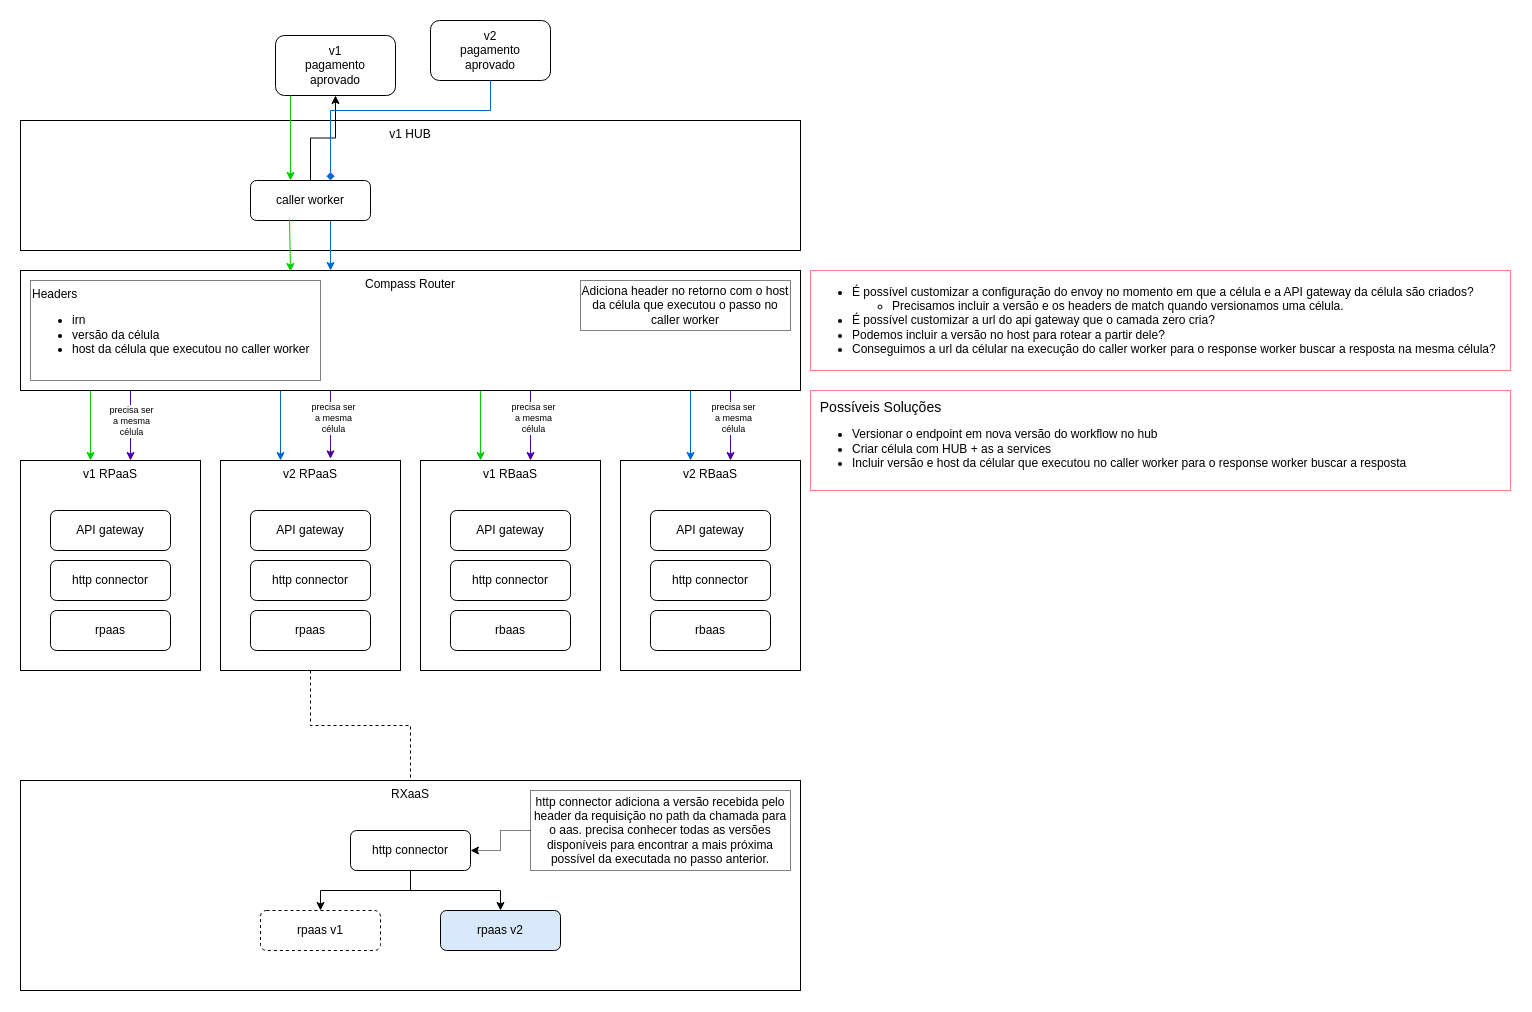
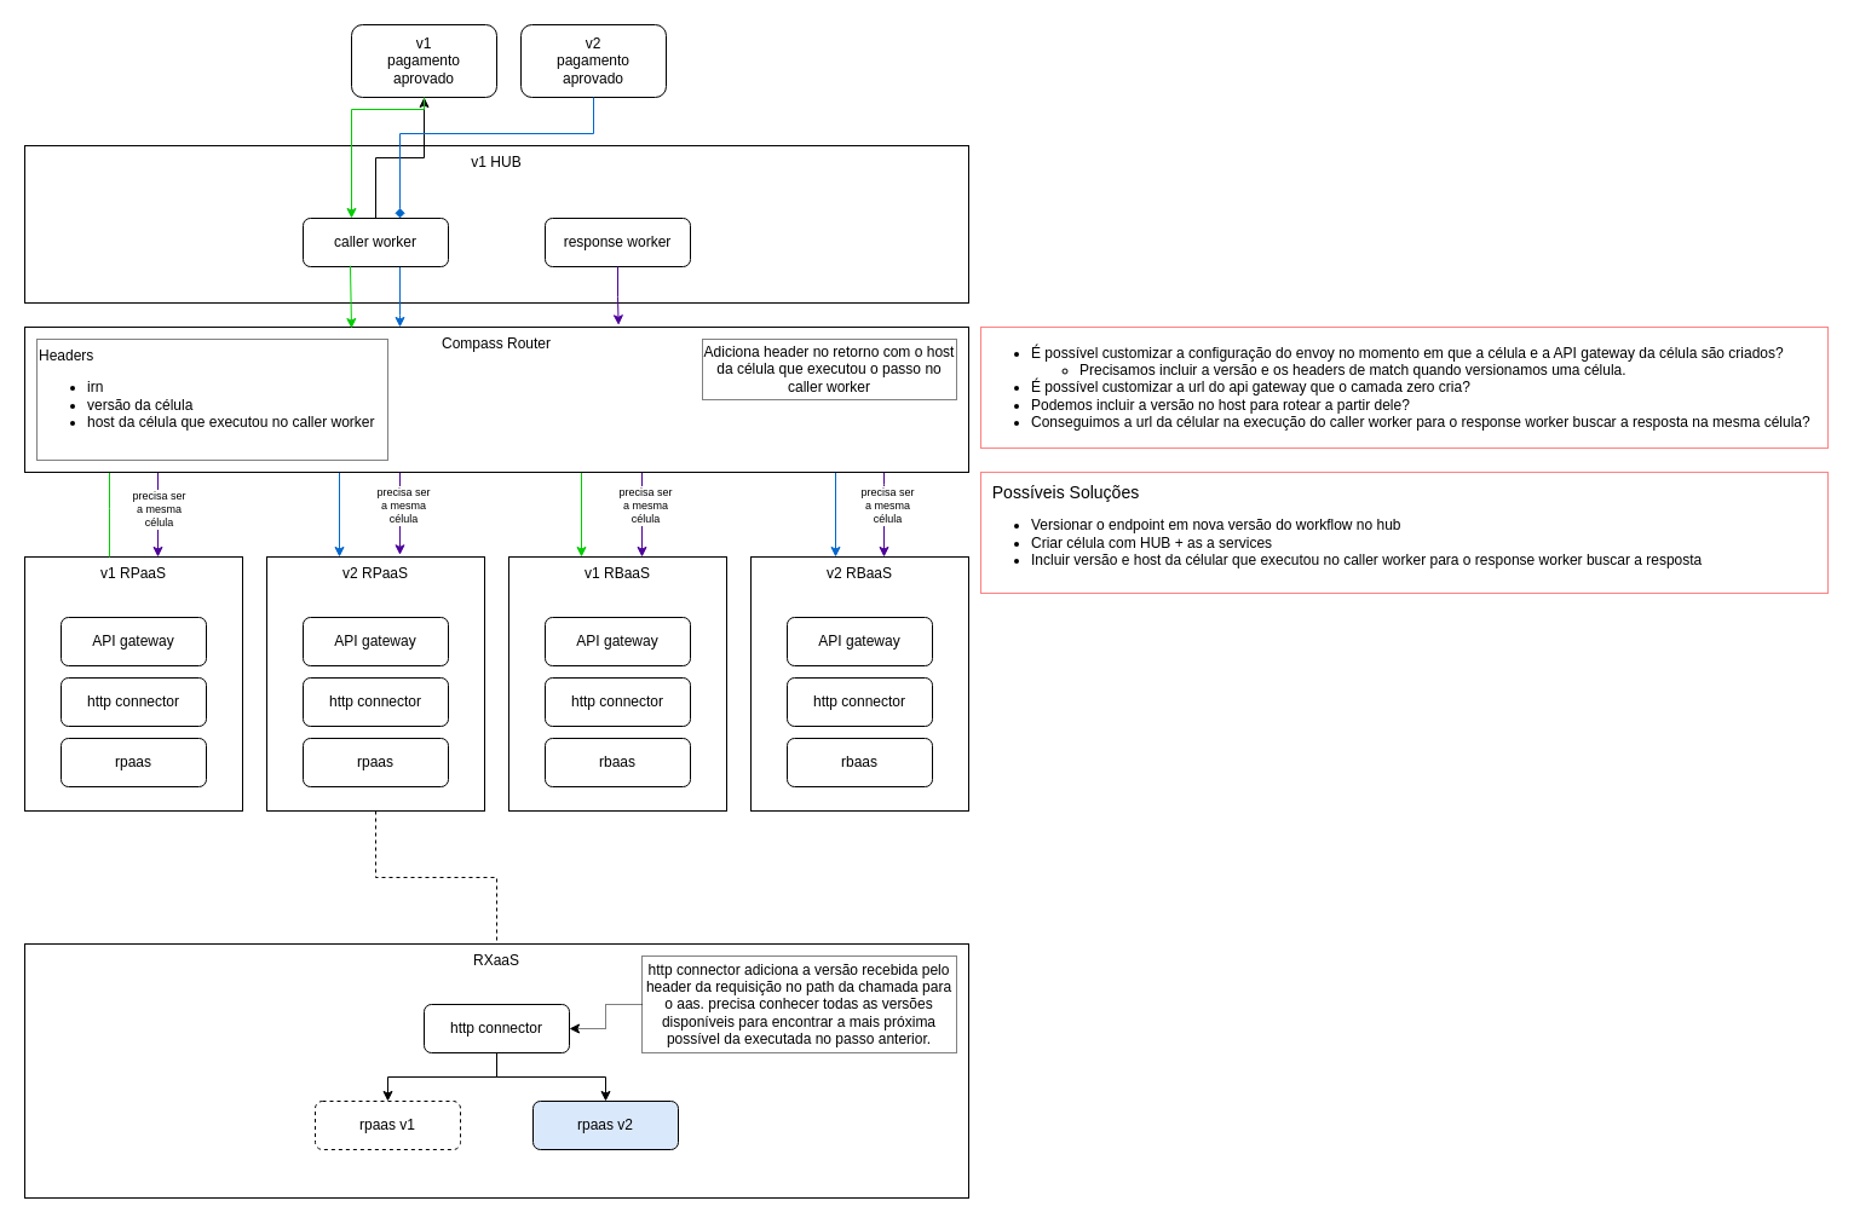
  <mxCell id="0" />
  <mxCell id="1" parent="0" />
- <mxCell id="2" value="v1&lt;br&gt;pagamento&lt;br&gt;aprovado" style="rounded=1;whiteSpace=wrap;html=1;" parent="1" vertex="1"><mxGeometry x="275" y="35" width="120" height="60" as="geometry" /></mxCell>
+ <mxCell id="2" value="v1&lt;br&gt;pagamento&lt;br&gt;aprovado" style="rounded=1;whiteSpace=wrap;html=1;" parent="1" vertex="1"><mxGeometry x="290" y="20" width="120" height="60" as="geometry" /></mxCell>
  <mxCell id="3" value="v2&lt;br&gt;pagamento&lt;br&gt;aprovado" style="rounded=1;whiteSpace=wrap;html=1;" parent="1" vertex="1"><mxGeometry x="430" y="20" width="120" height="60" as="geometry" /></mxCell>
  <mxCell id="4" value="v1 HUB" style="rounded=0;whiteSpace=wrap;html=1;verticalAlign=top;" parent="1" vertex="1"><mxGeometry x="20" y="120" width="780" height="130" as="geometry" /></mxCell>
  <mxCell id="5" style="edgeStyle=orthogonalEdgeStyle;rounded=0;orthogonalLoop=1;jettySize=auto;html=1;strokeColor=#0066CC;" parent="1" source="7" target="33" edge="1"><mxGeometry relative="1" as="geometry"><mxPoint x="310" y="260" as="targetPoint" /><Array as="points"><mxPoint x="330" y="260" /><mxPoint x="330" y="260" /></Array></mxGeometry></mxCell>
  <mxCell id="6" style="edgeStyle=orthogonalEdgeStyle;rounded=0;orthogonalLoop=1;jettySize=auto;html=1;" parent="1" source="7" target="2" edge="1"><mxGeometry relative="1" as="geometry" /></mxCell>
  <mxCell id="7" value="caller worker" style="rounded=1;whiteSpace=wrap;html=1;" parent="1" vertex="1"><mxGeometry x="250" y="180" width="120" height="40" as="geometry" /></mxCell>
+ <mxCell id="8" value="response worker" style="rounded=1;whiteSpace=wrap;html=1;" parent="1" vertex="1"><mxGeometry x="450" y="180" width="120" height="40" as="geometry" /></mxCell>
  <mxCell id="9" style="edgeStyle=orthogonalEdgeStyle;rounded=0;orthogonalLoop=1;jettySize=auto;html=1;dashed=1;endArrow=none;endFill=0;exitX=0.5;exitY=1;exitDx=0;exitDy=0;" parent="1" source="13" target="36" edge="1"><mxGeometry relative="1" as="geometry"><Array as="points"><mxPoint x="310" y="725" /><mxPoint x="410" y="725" /></Array></mxGeometry></mxCell>
  <mxCell id="10" value="v1 RPaaS" style="rounded=0;whiteSpace=wrap;html=1;verticalAlign=top;" parent="1" vertex="1"><mxGeometry x="20" y="460" width="180" height="210" as="geometry" /></mxCell>
  <mxCell id="11" value="http connector" style="rounded=1;whiteSpace=wrap;html=1;" parent="1" vertex="1"><mxGeometry x="50" y="560" width="120" height="40" as="geometry" /></mxCell>
  <mxCell id="12" value="rpaas" style="rounded=1;whiteSpace=wrap;html=1;" parent="1" vertex="1"><mxGeometry x="50" y="610" width="120" height="40" as="geometry" /></mxCell>
  <mxCell id="13" value="v2 RPaaS" style="rounded=0;whiteSpace=wrap;html=1;verticalAlign=top;" parent="1" vertex="1"><mxGeometry x="220" y="460" width="180" height="210" as="geometry" /></mxCell>
  <mxCell id="14" value="http connector" style="rounded=1;whiteSpace=wrap;html=1;" parent="1" vertex="1"><mxGeometry x="250" y="560" width="120" height="40" as="geometry" /></mxCell>
  <mxCell id="15" value="rpaas" style="rounded=1;whiteSpace=wrap;html=1;" parent="1" vertex="1"><mxGeometry x="250" y="610" width="120" height="40" as="geometry" /></mxCell>
  <mxCell id="16" value="v1 RBaaS" style="rounded=0;whiteSpace=wrap;html=1;verticalAlign=top;" parent="1" vertex="1"><mxGeometry x="420" y="460" width="180" height="210" as="geometry" /></mxCell>
  <mxCell id="17" value="http connector" style="rounded=1;whiteSpace=wrap;html=1;" parent="1" vertex="1"><mxGeometry x="450" y="560" width="120" height="40" as="geometry" /></mxCell>
  <mxCell id="18" value="rbaas" style="rounded=1;whiteSpace=wrap;html=1;" parent="1" vertex="1"><mxGeometry x="450" y="610" width="120" height="40" as="geometry" /></mxCell>
  <mxCell id="19" value="v2 RBaaS" style="rounded=0;whiteSpace=wrap;html=1;verticalAlign=top;" parent="1" vertex="1"><mxGeometry x="620" y="460" width="180" height="210" as="geometry" /></mxCell>
  <mxCell id="20" value="http connector" style="rounded=1;whiteSpace=wrap;html=1;" parent="1" vertex="1"><mxGeometry x="650" y="560" width="120" height="40" as="geometry" /></mxCell>
  <mxCell id="21" value="rbaas" style="rounded=1;whiteSpace=wrap;html=1;" parent="1" vertex="1"><mxGeometry x="650" y="610" width="120" height="40" as="geometry" /></mxCell>
  <mxCell id="22" style="edgeStyle=orthogonalEdgeStyle;rounded=0;orthogonalLoop=1;jettySize=auto;html=1;strokeColor=#00CC00;" parent="1" source="2" edge="1"><mxGeometry relative="1" as="geometry"><mxPoint x="290" y="180" as="targetPoint" /><Array as="points"><mxPoint x="350" y="90" /><mxPoint x="290" y="90" /></Array></mxGeometry></mxCell>
  <mxCell id="23" style="edgeStyle=orthogonalEdgeStyle;rounded=0;orthogonalLoop=1;jettySize=auto;html=1;strokeColor=#0066CC;entryX=0.667;entryY=0;entryDx=0;entryDy=0;entryPerimeter=0;endArrow=diamond;" parent="1" source="3" target="7" edge="1"><mxGeometry relative="1" as="geometry"><mxPoint x="490" y="120" as="targetPoint" /><Array as="points"><mxPoint x="490" y="110" /><mxPoint x="330" y="110" /></Array></mxGeometry></mxCell>
- <mxCell id="24" style="edgeStyle=orthogonalEdgeStyle;rounded=0;orthogonalLoop=1;jettySize=auto;html=1;strokeColor=#00CC00;" parent="1" source="33" target="10" edge="1"><mxGeometry relative="1" as="geometry"><Array as="points"><mxPoint x="90" y="420" /><mxPoint x="90" y="420" /></Array></mxGeometry></mxCell>
+ <mxCell id="24" style="edgeStyle=orthogonalEdgeStyle;rounded=0;orthogonalLoop=1;jettySize=auto;html=1;strokeColor=#00CC00;endArrow=none;" parent="1" source="33" target="10" edge="1"><mxGeometry relative="1" as="geometry"><Array as="points"><mxPoint x="90" y="420" /><mxPoint x="90" y="420" /></Array></mxGeometry></mxCell>
  <mxCell id="25" style="edgeStyle=orthogonalEdgeStyle;rounded=0;orthogonalLoop=1;jettySize=auto;html=1;strokeColor=#00CC00;" parent="1" source="33" edge="1"><mxGeometry relative="1" as="geometry"><mxPoint x="480" y="460" as="targetPoint" /><Array as="points"><mxPoint x="480" y="460" /></Array></mxGeometry></mxCell>
  <mxCell id="26" style="edgeStyle=orthogonalEdgeStyle;rounded=0;orthogonalLoop=1;jettySize=auto;html=1;strokeColor=#4C0099;" parent="1" source="33" edge="1"><mxGeometry relative="1" as="geometry"><mxPoint x="130" y="460" as="targetPoint" /><Array as="points"><mxPoint x="130" y="460" /></Array></mxGeometry></mxCell>
  <mxCell id="27" value="precisa ser&lt;br style=&quot;font-size: 9px;&quot;&gt;a mesma &lt;br style=&quot;font-size: 9px;&quot;&gt;célula" style="edgeLabel;html=1;align=center;verticalAlign=middle;resizable=0;points=[];fontSize=9;" parent="26" vertex="1" connectable="0"><mxGeometry x="-0.194" y="-3" relative="1" as="geometry"><mxPoint x="3" y="2" as="offset" /></mxGeometry></mxCell>
  <mxCell id="28" style="edgeStyle=orthogonalEdgeStyle;rounded=0;orthogonalLoop=1;jettySize=auto;html=1;strokeColor=#0066CC;" parent="1" source="33" edge="1"><mxGeometry relative="1" as="geometry"><mxPoint x="280" y="460" as="targetPoint" /><Array as="points"><mxPoint x="280" y="460" /></Array></mxGeometry></mxCell>
  <mxCell id="29" style="edgeStyle=orthogonalEdgeStyle;rounded=0;orthogonalLoop=1;jettySize=auto;html=1;entryX=0.611;entryY=-0.008;entryDx=0;entryDy=0;entryPerimeter=0;strokeColor=#4C0099;" parent="1" source="33" target="13" edge="1"><mxGeometry relative="1" as="geometry"><Array as="points"><mxPoint x="330" y="390" /><mxPoint x="330" y="390" /></Array></mxGeometry></mxCell>
  <mxCell id="30" style="edgeStyle=orthogonalEdgeStyle;rounded=0;orthogonalLoop=1;jettySize=auto;html=1;strokeColor=#4C0099;" parent="1" source="33" edge="1"><mxGeometry relative="1" as="geometry"><mxPoint x="530" y="460" as="targetPoint" /><Array as="points"><mxPoint x="530" y="460" /></Array></mxGeometry></mxCell>
  <mxCell id="31" style="edgeStyle=orthogonalEdgeStyle;rounded=0;orthogonalLoop=1;jettySize=auto;html=1;strokeColor=#0066CC;" parent="1" source="33" edge="1"><mxGeometry relative="1" as="geometry"><mxPoint x="690" y="460" as="targetPoint" /><Array as="points"><mxPoint x="690" y="460" /></Array></mxGeometry></mxCell>
  <mxCell id="32" style="edgeStyle=orthogonalEdgeStyle;rounded=0;orthogonalLoop=1;jettySize=auto;html=1;strokeColor=#4C0099;" parent="1" source="33" edge="1"><mxGeometry relative="1" as="geometry"><mxPoint x="730" y="460" as="targetPoint" /><Array as="points"><mxPoint x="730" y="400" /><mxPoint x="730" y="400" /></Array></mxGeometry></mxCell>
  <mxCell id="33" value="Compass Router" style="rounded=0;whiteSpace=wrap;html=1;verticalAlign=top;" parent="1" vertex="1"><mxGeometry x="20" y="270" width="780" height="120" as="geometry" /></mxCell>
  <mxCell id="34" style="edgeStyle=orthogonalEdgeStyle;rounded=0;orthogonalLoop=1;jettySize=auto;html=1;entryX=0.358;entryY=0.008;entryDx=0;entryDy=0;entryPerimeter=0;strokeColor=#00CC00;exitX=0.325;exitY=0.982;exitDx=0;exitDy=0;exitPerimeter=0;" parent="1" source="7" edge="1"><mxGeometry relative="1" as="geometry"><mxPoint x="290" y="230" as="sourcePoint" /><mxPoint x="290" y="271.04" as="targetPoint" /><Array as="points"><mxPoint x="289" y="271" /></Array></mxGeometry></mxCell>
+ <mxCell id="35" style="edgeStyle=orthogonalEdgeStyle;rounded=0;orthogonalLoop=1;jettySize=auto;html=1;entryX=0.629;entryY=-0.014;entryDx=0;entryDy=0;entryPerimeter=0;strokeColor=#4C0099;" parent="1" source="8" target="33" edge="1"><mxGeometry relative="1" as="geometry" /></mxCell>
  <mxCell id="36" value="RXaaS" style="rounded=0;whiteSpace=wrap;html=1;verticalAlign=top;" parent="1" vertex="1"><mxGeometry x="20" y="780" width="780" height="210" as="geometry" /></mxCell>
  <mxCell id="37" style="edgeStyle=orthogonalEdgeStyle;rounded=0;orthogonalLoop=1;jettySize=auto;html=1;entryX=0.5;entryY=0;entryDx=0;entryDy=0;" parent="1" source="39" target="40" edge="1"><mxGeometry relative="1" as="geometry"><Array as="points"><mxPoint x="410" y="890" /><mxPoint x="320" y="890" /></Array></mxGeometry></mxCell>
  <mxCell id="38" style="edgeStyle=orthogonalEdgeStyle;rounded=0;orthogonalLoop=1;jettySize=auto;html=1;entryX=0.5;entryY=0;entryDx=0;entryDy=0;" parent="1" source="39" target="41" edge="1"><mxGeometry relative="1" as="geometry" /></mxCell>
  <mxCell id="39" value="http connector" style="rounded=1;whiteSpace=wrap;html=1;" parent="1" vertex="1"><mxGeometry x="350" y="830" width="120" height="40" as="geometry" /></mxCell>
  <mxCell id="40" value="rpaas v1" style="rounded=1;whiteSpace=wrap;html=1;dashed=1;" parent="1" vertex="1"><mxGeometry x="260" y="910" width="120" height="40" as="geometry" /></mxCell>
  <mxCell id="41" value="rpaas v2" style="rounded=1;whiteSpace=wrap;html=1;fillColor=#dae8fc;" parent="1" vertex="1"><mxGeometry x="440" y="910" width="120" height="40" as="geometry" /></mxCell>
  <mxCell id="42" value="precisa ser&lt;br style=&quot;font-size: 9px;&quot;&gt;a mesma &lt;br style=&quot;font-size: 9px;&quot;&gt;célula" style="edgeLabel;html=1;align=center;verticalAlign=middle;resizable=0;points=[];fontSize=9;" parent="1" vertex="1" connectable="0"><mxGeometry x="180.003" y="419.999" as="geometry"><mxPoint x="152" y="-2" as="offset" /></mxGeometry></mxCell>
  <mxCell id="43" value="precisa ser&lt;br style=&quot;font-size: 9px;&quot;&gt;a mesma &lt;br style=&quot;font-size: 9px;&quot;&gt;célula" style="edgeLabel;html=1;align=center;verticalAlign=middle;resizable=0;points=[];fontSize=9;" parent="1" vertex="1" connectable="0"><mxGeometry x="380.003" y="419.999" as="geometry"><mxPoint x="152" y="-2" as="offset" /></mxGeometry></mxCell>
  <mxCell id="44" value="precisa ser&lt;br style=&quot;font-size: 9px;&quot;&gt;a mesma &lt;br style=&quot;font-size: 9px;&quot;&gt;célula" style="edgeLabel;html=1;align=center;verticalAlign=middle;resizable=0;points=[];fontSize=9;" parent="1" vertex="1" connectable="0"><mxGeometry x="580.003" y="419.999" as="geometry"><mxPoint x="152" y="-2" as="offset" /></mxGeometry></mxCell>
  <mxCell id="45" style="edgeStyle=orthogonalEdgeStyle;rounded=0;orthogonalLoop=1;jettySize=auto;html=1;entryX=1;entryY=0.5;entryDx=0;entryDy=0;dashed=1;dashPattern=1 1;" parent="1" source="46" target="39" edge="1"><mxGeometry relative="1" as="geometry" /></mxCell>
  <mxCell id="46" value="http connector adiciona a versão recebida pelo header da requisição no path da chamada para o aas. precisa conhecer todas as versões disponíveis para encontrar a mais próxima possível da executada no passo anterior." style="text;html=1;strokeColor=default;fillColor=none;align=center;verticalAlign=middle;whiteSpace=wrap;rounded=0;dashed=1;dashPattern=1 1;" parent="1" vertex="1"><mxGeometry x="530" y="790" width="260" height="80" as="geometry" /></mxCell>
  <mxCell id="47" value="&lt;ul&gt;&lt;li style=&quot;&quot;&gt;É possível customizar a configuração do envoy no momento em que a célula e a API gateway da célula são criados?&lt;/li&gt;&lt;ul&gt;&lt;li style=&quot;&quot;&gt;Precisamos incluir a versão e os headers de match quando versionamos uma célula.&lt;/li&gt;&lt;/ul&gt;&lt;li style=&quot;&quot;&gt;É possível customizar a url do api gateway que o camada zero cria?&lt;/li&gt;&lt;li style=&quot;&quot;&gt;Podemos incluir a versão no host para rotear a partir dele?&lt;/li&gt;&lt;li style=&quot;&quot;&gt;Conseguimos a url da célular na execução do caller worker para o response worker buscar a resposta na mesma célula?&lt;/li&gt;&lt;/ul&gt;" style="text;html=1;strokeColor=#FF0000;fillColor=none;align=left;verticalAlign=middle;whiteSpace=wrap;rounded=0;dashed=1;dashPattern=1 1;" parent="1" vertex="1"><mxGeometry x="810" y="270" width="700" height="100" as="geometry" /></mxCell>
  <mxCell id="48" value="&lt;div style=&quot;font-size: 14px;&quot;&gt;&lt;font style=&quot;font-size: 14px;&quot;&gt;&amp;nbsp; Possíveis Soluções&lt;/font&gt;&lt;/div&gt;&lt;ul style=&quot;&quot;&gt;&lt;li style=&quot;&quot;&gt;Versionar o endpoint em nova versão do workflow no hub&lt;/li&gt;&lt;li style=&quot;&quot;&gt;Criar célula com HUB + as a services&lt;/li&gt;&lt;li style=&quot;&quot;&gt;Incluir versão e host da célular que executou no caller worker para o response worker buscar a resposta&lt;/li&gt;&lt;/ul&gt;" style="text;html=1;strokeColor=#FF0000;fillColor=none;align=left;verticalAlign=middle;whiteSpace=wrap;rounded=0;dashed=1;dashPattern=1 1;" parent="1" vertex="1"><mxGeometry x="810" y="390" width="700" height="100" as="geometry" /></mxCell>
  <mxCell id="49" value="API gateway" style="rounded=1;whiteSpace=wrap;html=1;" parent="1" vertex="1"><mxGeometry x="50" y="510" width="120" height="40" as="geometry" /></mxCell>
  <mxCell id="50" value="API gateway" style="rounded=1;whiteSpace=wrap;html=1;" parent="1" vertex="1"><mxGeometry x="250" y="510" width="120" height="40" as="geometry" /></mxCell>
  <mxCell id="51" value="API gateway" style="rounded=1;whiteSpace=wrap;html=1;" parent="1" vertex="1"><mxGeometry x="450" y="510" width="120" height="40" as="geometry" /></mxCell>
  <mxCell id="52" value="API gateway" style="rounded=1;whiteSpace=wrap;html=1;" parent="1" vertex="1"><mxGeometry x="650" y="510" width="120" height="40" as="geometry" /></mxCell>
  <mxCell id="53" value="&lt;div&gt;Adiciona header no retorno com o host da célula que executou o passo no caller worker&lt;/div&gt;" style="text;html=1;strokeColor=#000000;fillColor=none;align=center;verticalAlign=middle;whiteSpace=wrap;rounded=0;dashed=1;dashPattern=1 1;" parent="1" vertex="1"><mxGeometry x="580" y="280" width="210" height="50" as="geometry" /></mxCell>
  <mxCell id="54" value="&lt;div style=&quot;font-size: 12px;&quot;&gt;Headers&lt;/div&gt;&lt;div style=&quot;font-size: 12px;&quot;&gt;&lt;ul style=&quot;font-size: 12px;&quot;&gt;&lt;li style=&quot;font-size: 12px;&quot;&gt;irn&lt;/li&gt;&lt;li style=&quot;font-size: 12px;&quot;&gt;versão da célula&lt;/li&gt;&lt;li style=&quot;font-size: 12px;&quot;&gt;host da célula que executou no caller worker&lt;/li&gt;&lt;/ul&gt;&lt;/div&gt;&lt;div style=&quot;font-size: 12px;&quot;&gt;&lt;br style=&quot;font-size: 12px;&quot;&gt;&lt;/div&gt;" style="text;html=1;strokeColor=#000000;fillColor=none;align=left;verticalAlign=top;whiteSpace=wrap;rounded=0;dashed=1;dashPattern=1 1;fontSize=12;" vertex="1" parent="1"><mxGeometry x="30" y="280" width="290" height="100" as="geometry" /></mxCell>
